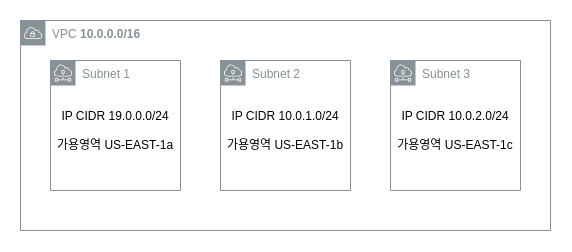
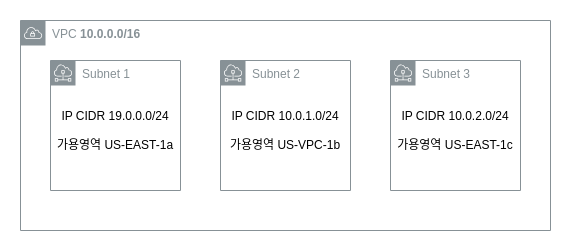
  <mxCell id="0" />
  <mxCell id="1" parent="0" />
  <mxCell id="2" value="VPC &lt;b&gt;10.0.0.0/16&lt;/b&gt;" style="sketch=0;outlineConnect=0;gradientColor=none;html=1;whiteSpace=wrap;fontSize=12;fontStyle=0;shape=mxgraph.aws4.group;grIcon=mxgraph.aws4.group_vpc;strokeColor=#879196;fillColor=none;verticalAlign=top;align=left;spacingLeft=30;fontColor=#879196;dashed=0;" vertex="1" parent="1"><mxGeometry x="20" y="20" width="530" height="210" as="geometry" /></mxCell>
  <mxCell id="3" value="Subnet 1" style="sketch=0;outlineConnect=0;gradientColor=none;html=1;whiteSpace=wrap;fontSize=12;fontStyle=0;shape=mxgraph.aws4.group;grIcon=mxgraph.aws4.group_subnet;strokeColor=#879196;fillColor=none;verticalAlign=top;align=left;spacingLeft=30;fontColor=#879196;dashed=0;" vertex="1" parent="1"><mxGeometry x="50" y="60" width="130" height="130" as="geometry" /></mxCell>
  <mxCell id="4" value="IP CIDR 19.0.0.0/24&lt;br&gt;&lt;br&gt;가용영역 US-EAST-1a" style="text;html=1;strokeColor=none;fillColor=none;align=center;verticalAlign=middle;whiteSpace=wrap;rounded=0;" vertex="1" parent="1"><mxGeometry x="50" y="100" width="130" height="60" as="geometry" /></mxCell>
  <mxCell id="5" value="Subnet 2" style="sketch=0;outlineConnect=0;gradientColor=none;html=1;whiteSpace=wrap;fontSize=12;fontStyle=0;shape=mxgraph.aws4.group;grIcon=mxgraph.aws4.group_subnet;strokeColor=#879196;fillColor=none;verticalAlign=top;align=left;spacingLeft=30;fontColor=#879196;dashed=0;" vertex="1" parent="1"><mxGeometry x="220" y="60" width="130" height="130" as="geometry" /></mxCell>
- <mxCell id="6" value="IP CIDR 10.0.1.0/24&lt;br&gt;&lt;br&gt;가용영역 US-EAST-1b" style="text;html=1;strokeColor=none;fillColor=none;align=center;verticalAlign=middle;whiteSpace=wrap;rounded=0;" vertex="1" parent="1"><mxGeometry x="220" y="100" width="130" height="60" as="geometry" /></mxCell>
+ <mxCell id="6" value="IP CIDR 10.0.1.0/24&lt;br&gt;&lt;br&gt;가용영역 US-VPC-1b" style="text;html=1;strokeColor=none;fillColor=none;align=center;verticalAlign=middle;whiteSpace=wrap;rounded=0;" vertex="1" parent="1"><mxGeometry x="220" y="100" width="130" height="60" as="geometry" /></mxCell>
  <mxCell id="7" value="Subnet 3" style="sketch=0;outlineConnect=0;gradientColor=none;html=1;whiteSpace=wrap;fontSize=12;fontStyle=0;shape=mxgraph.aws4.group;grIcon=mxgraph.aws4.group_subnet;strokeColor=#879196;fillColor=none;verticalAlign=top;align=left;spacingLeft=30;fontColor=#879196;dashed=0;" vertex="1" parent="1"><mxGeometry x="390" y="60" width="130" height="130" as="geometry" /></mxCell>
  <mxCell id="8" value="IP CIDR 10.0.2.0/24&lt;br&gt;&lt;br&gt;가용영역 US-EAST-1c" style="text;html=1;strokeColor=none;fillColor=none;align=center;verticalAlign=middle;whiteSpace=wrap;rounded=0;" vertex="1" parent="1"><mxGeometry x="390" y="100" width="130" height="60" as="geometry" /></mxCell>
